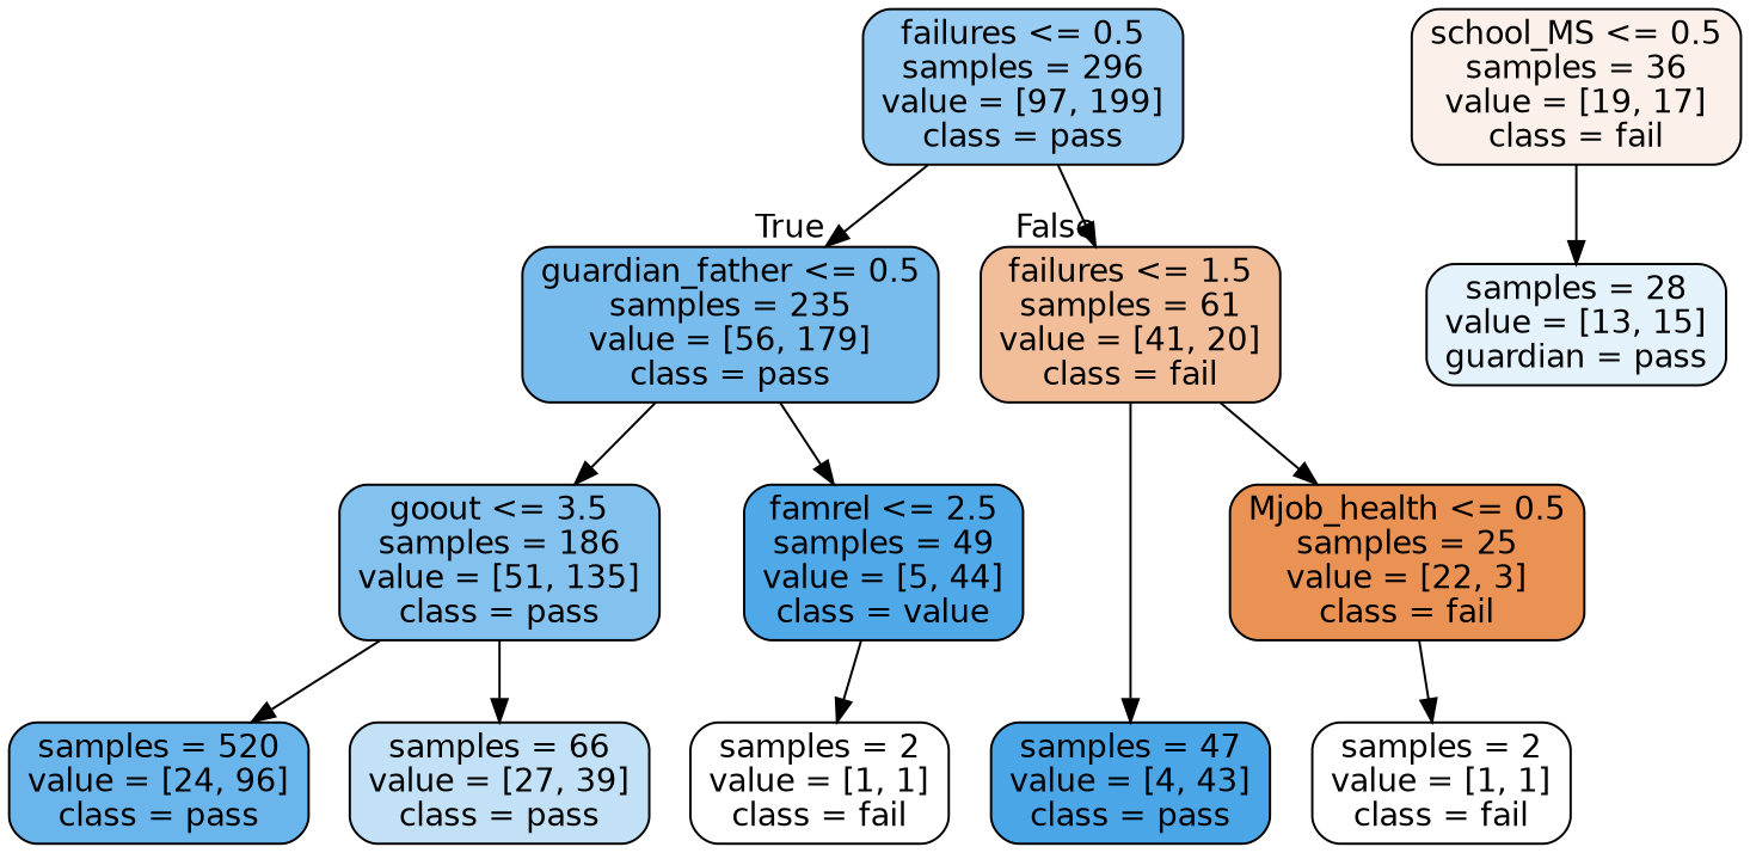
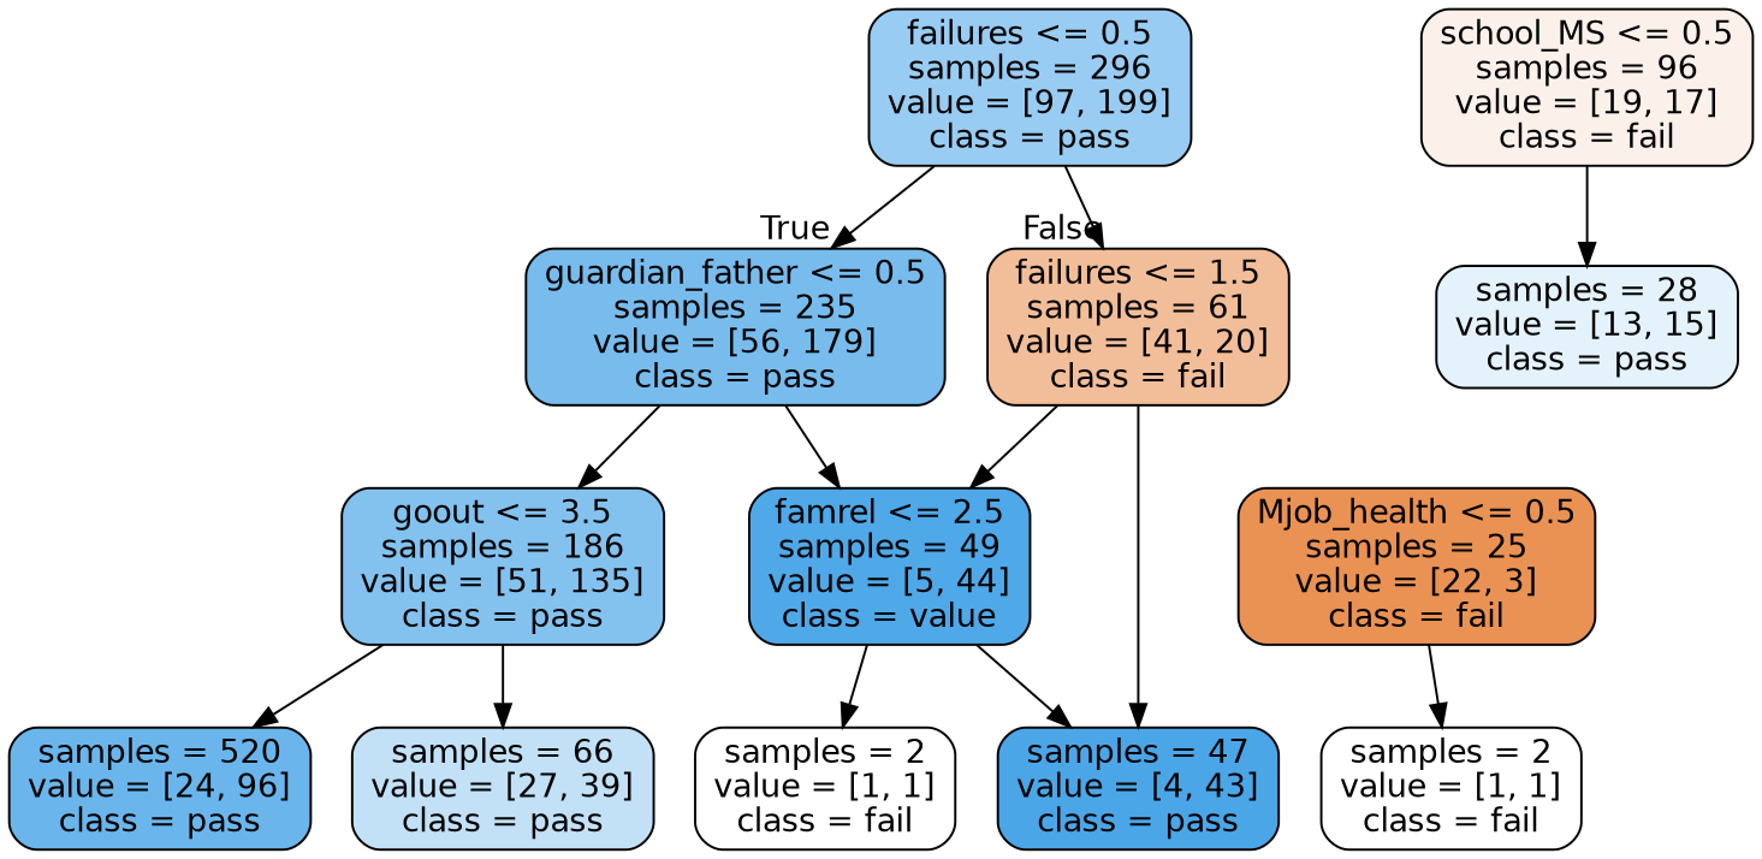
  digraph {
    node [color=black fillcolor="#e5813900" fontname=helvetica shape=box style="filled, rounded"]
    edge [fontname=helvetica]
    n1 [fillcolor="#399de583" label="failures <= 0.5\nsamples = 296\nvalue = [97, 199]\nclass = pass"]
    n2 [fillcolor="#399de5af" label="guardian_father <= 0.5\nsamples = 235\nvalue = [56, 179]\nclass = pass"]
    n3 [fillcolor="#e5813983" label="failures <= 1.5\nsamples = 61\nvalue = [41, 20]\nclass = fail"]
    n4 [fillcolor="#399de59f" label="goout <= 3.5\nsamples = 186\nvalue = [51, 135]\nclass = pass"]
    n5 [fillcolor="#399de5e2" label="famrel <= 2.5\nsamples = 49\nvalue = [5, 44]\nclass = value"]
    n6 [fillcolor="#399de5e7" label="samples = 47\nvalue = [4, 43]\nclass = pass"]
    n7 [fillcolor="#e58139dc" label="Mjob_health <= 0.5\nsamples = 25\nvalue = [22, 3]\nclass = fail"]
    n8 [fillcolor="#399de5bf" label="samples = 520\nvalue = [24, 96]\nclass = pass"]
    n9 [fillcolor="#399de54e" label="samples = 66\nvalue = [27, 39]\nclass = pass"]
    n10 [label="samples = 2\nvalue = [1, 1]\nclass = fail"]
-   n11 [fillcolor="#e581391b" label="school_MS <= 0.5\nsamples = 36\nvalue = [19, 17]\nclass = fail"]
-   n12 [fillcolor="#399de522" label="samples = 28\nvalue = [13, 15]\nguardian = pass"]
+   n11 [fillcolor="#e581391b" label="school_MS <= 0.5\nsamples = 96\nvalue = [19, 17]\nclass = fail"]
+   n12 [fillcolor="#399de522" label="samples = 28\nvalue = [13, 15]\nclass = pass"]
    n13 [label="samples = 2\nvalue = [1, 1]\nclass = fail"]
    n1 -> n2 [headlabel=True labelangle=45 labeldistance=2.5]
    n1 -> n3 [headlabel=False labelangle=-45 labeldistance=2.5]
    n2 -> n4
    n2 -> n5
    n3 -> n6
-   n3 -> n7
+   n3 -> n5
    n4 -> n8
    n4 -> n9
+   n5 -> n6
    n5 -> n10
    n7 -> n13
    n11 -> n12
  }
